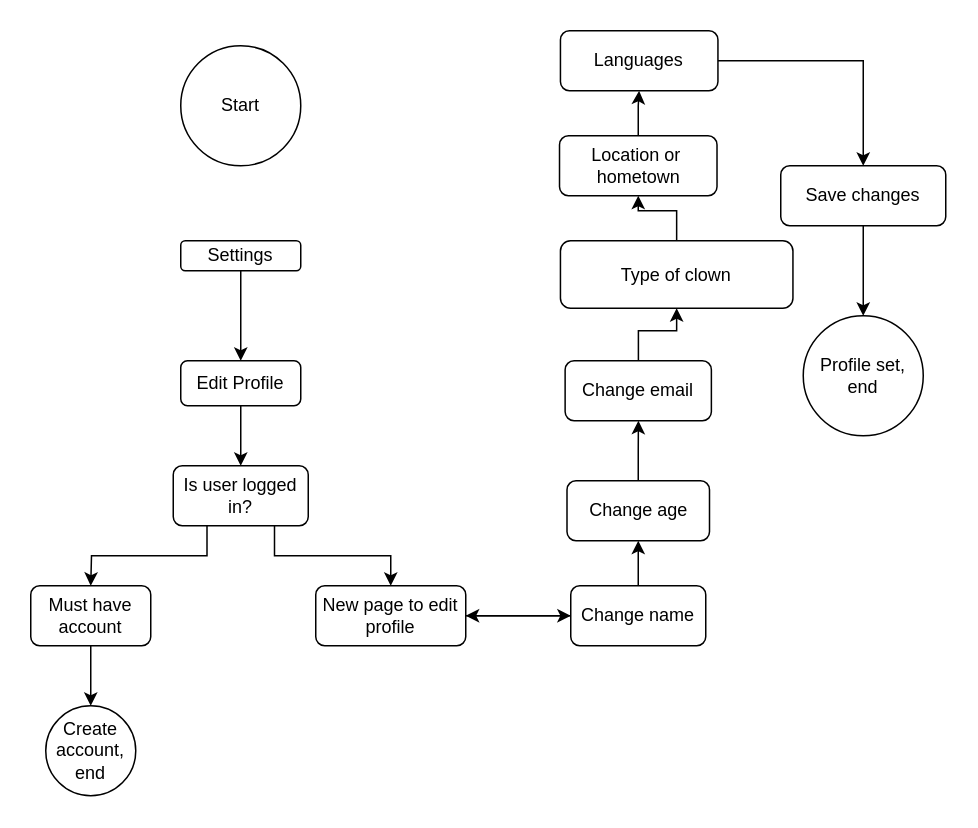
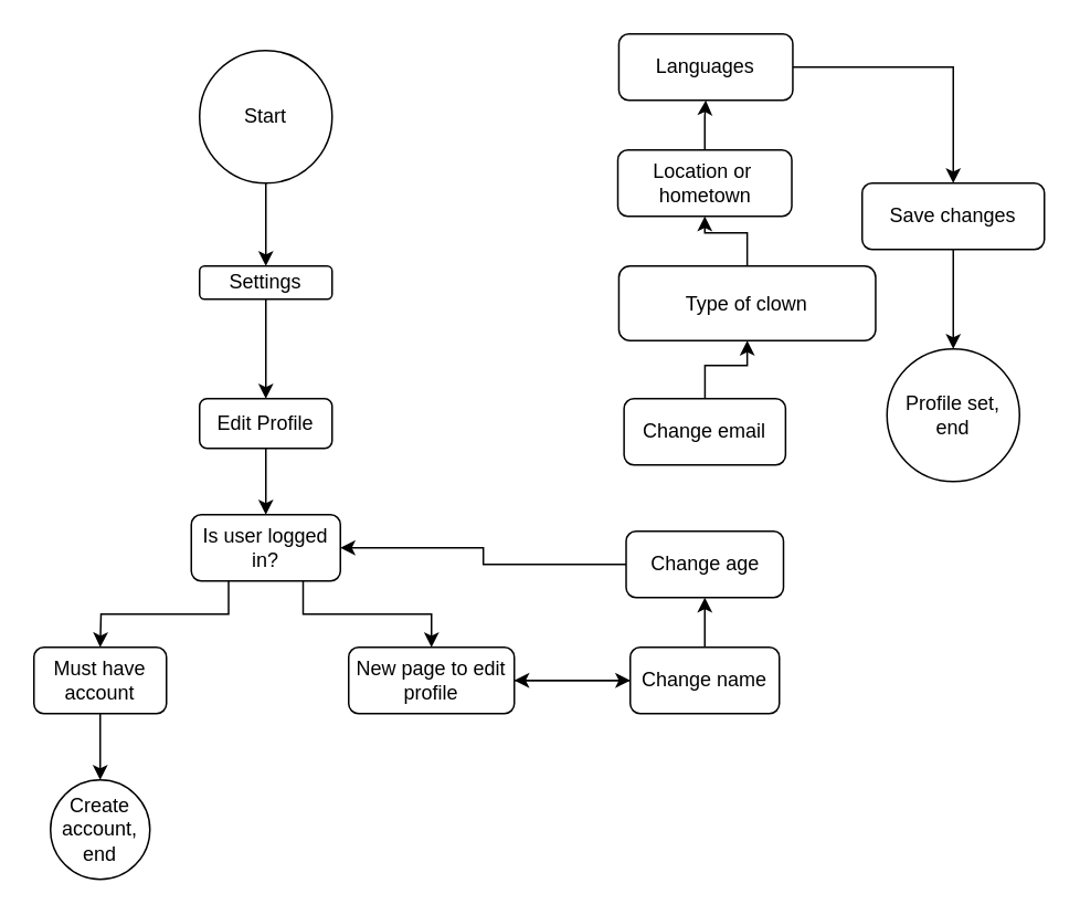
  <mxCell id="0" />
  <mxCell id="1" parent="0" />
+ <mxCell id="2" style="edgeStyle=orthogonalEdgeStyle;rounded=0;orthogonalLoop=1;jettySize=auto;html=1;" edge="1" parent="1" source="3" target="5"><mxGeometry relative="1" as="geometry"><mxPoint x="160" y="170" as="targetPoint" /></mxGeometry></mxCell>
  <mxCell id="3" value="Start" style="ellipse;whiteSpace=wrap;html=1;aspect=fixed;" vertex="1" parent="1"><mxGeometry x="120" y="30" width="80" height="80" as="geometry" /></mxCell>
  <mxCell id="4" style="edgeStyle=orthogonalEdgeStyle;rounded=0;orthogonalLoop=1;jettySize=auto;html=1;" edge="1" parent="1" source="5" target="7"><mxGeometry relative="1" as="geometry"><mxPoint x="160" y="240" as="targetPoint" /></mxGeometry></mxCell>
  <mxCell id="5" value="Settings" style="rounded=1;whiteSpace=wrap;html=1;" vertex="1" parent="1"><mxGeometry x="120" y="160" width="80" height="20" as="geometry" /></mxCell>
  <mxCell id="6" style="edgeStyle=orthogonalEdgeStyle;rounded=0;orthogonalLoop=1;jettySize=auto;html=1;" edge="1" parent="1" source="7" target="10"><mxGeometry relative="1" as="geometry"><mxPoint x="160" y="310" as="targetPoint" /></mxGeometry></mxCell>
  <mxCell id="7" value="Edit Profile" style="rounded=1;whiteSpace=wrap;html=1;" vertex="1" parent="1"><mxGeometry x="120" y="240" width="80" height="30" as="geometry" /></mxCell>
  <mxCell id="8" style="edgeStyle=orthogonalEdgeStyle;rounded=0;orthogonalLoop=1;jettySize=auto;html=1;exitX=0.25;exitY=1;exitDx=0;exitDy=0;" edge="1" parent="1" source="10"><mxGeometry relative="1" as="geometry"><mxPoint x="60" y="390" as="targetPoint" /></mxGeometry></mxCell>
  <mxCell id="9" style="edgeStyle=orthogonalEdgeStyle;rounded=0;orthogonalLoop=1;jettySize=auto;html=1;exitX=0.75;exitY=1;exitDx=0;exitDy=0;" edge="1" parent="1" source="10" target="15"><mxGeometry relative="1" as="geometry"><mxPoint x="260" y="390" as="targetPoint" /></mxGeometry></mxCell>
  <mxCell id="10" value="Is user logged in?" style="rounded=1;whiteSpace=wrap;html=1;" vertex="1" parent="1"><mxGeometry x="115" y="310" width="90" height="40" as="geometry" /></mxCell>
  <mxCell id="11" style="edgeStyle=orthogonalEdgeStyle;rounded=0;orthogonalLoop=1;jettySize=auto;html=1;" edge="1" parent="1" source="12" target="13"><mxGeometry relative="1" as="geometry"><mxPoint x="60" y="460" as="targetPoint" /></mxGeometry></mxCell>
  <mxCell id="12" value="Must have account" style="rounded=1;whiteSpace=wrap;html=1;" vertex="1" parent="1"><mxGeometry x="20" y="390" width="80" height="40" as="geometry" /></mxCell>
  <mxCell id="13" value="Create account, end" style="ellipse;whiteSpace=wrap;html=1;aspect=fixed;" vertex="1" parent="1"><mxGeometry x="30" y="470" width="60" height="60" as="geometry" /></mxCell>
  <mxCell id="14" style="edgeStyle=orthogonalEdgeStyle;rounded=0;orthogonalLoop=1;jettySize=auto;html=1;" edge="1" parent="1" source="15" target="18"><mxGeometry relative="1" as="geometry"><mxPoint x="380" y="410" as="targetPoint" /></mxGeometry></mxCell>
  <mxCell id="15" value="New page to edit profile" style="rounded=1;whiteSpace=wrap;html=1;" vertex="1" parent="1"><mxGeometry x="210" y="390" width="100" height="40" as="geometry" /></mxCell>
  <mxCell id="16" value="" style="edgeStyle=orthogonalEdgeStyle;rounded=0;orthogonalLoop=1;jettySize=auto;html=1;" edge="1" parent="1" source="18" target="15"><mxGeometry relative="1" as="geometry"><Array as="points"><mxPoint x="350" y="410" /><mxPoint x="350" y="410" /></Array></mxGeometry></mxCell>
  <mxCell id="17" value="" style="edgeStyle=orthogonalEdgeStyle;rounded=0;orthogonalLoop=1;jettySize=auto;html=1;" edge="1" parent="1" source="18" target="20"><mxGeometry relative="1" as="geometry" /></mxCell>
  <mxCell id="18" value="Change name" style="rounded=1;whiteSpace=wrap;html=1;" vertex="1" parent="1"><mxGeometry x="380" y="390" width="90" height="40" as="geometry" /></mxCell>
- <mxCell id="19" value="" style="edgeStyle=orthogonalEdgeStyle;rounded=0;orthogonalLoop=1;jettySize=auto;html=1;" edge="1" parent="1" source="20" target="22"><mxGeometry relative="1" as="geometry" /></mxCell>
+ <mxCell id="19" value="" style="edgeStyle=orthogonalEdgeStyle;rounded=0;orthogonalLoop=1;jettySize=auto;html=1;" edge="1" parent="1" source="20" target="10"><mxGeometry relative="1" as="geometry" /></mxCell>
  <mxCell id="20" value="Change age" style="whiteSpace=wrap;html=1;rounded=1;" vertex="1" parent="1"><mxGeometry x="377.5" y="320" width="95" height="40" as="geometry" /></mxCell>
  <mxCell id="21" value="" style="edgeStyle=orthogonalEdgeStyle;rounded=0;orthogonalLoop=1;jettySize=auto;html=1;" edge="1" parent="1" source="22" target="24"><mxGeometry relative="1" as="geometry" /></mxCell>
  <mxCell id="22" value="Change email" style="whiteSpace=wrap;html=1;rounded=1;" vertex="1" parent="1"><mxGeometry x="376.25" y="240" width="97.5" height="40" as="geometry" /></mxCell>
  <mxCell id="23" value="" style="edgeStyle=orthogonalEdgeStyle;rounded=0;orthogonalLoop=1;jettySize=auto;html=1;" edge="1" parent="1" source="24" target="26"><mxGeometry relative="1" as="geometry" /></mxCell>
  <mxCell id="24" value="Type of clown" style="whiteSpace=wrap;html=1;rounded=1;" vertex="1" parent="1"><mxGeometry x="373.13" y="160" width="155" height="45" as="geometry" /></mxCell>
  <mxCell id="25" value="" style="edgeStyle=orthogonalEdgeStyle;rounded=0;orthogonalLoop=1;jettySize=auto;html=1;" edge="1" parent="1" source="26" target="28"><mxGeometry relative="1" as="geometry" /></mxCell>
  <mxCell id="26" value="Location or&amp;nbsp;&lt;div&gt;hometown&lt;/div&gt;" style="whiteSpace=wrap;html=1;rounded=1;" vertex="1" parent="1"><mxGeometry x="372.51" y="90" width="105" height="40" as="geometry" /></mxCell>
  <mxCell id="27" style="edgeStyle=orthogonalEdgeStyle;rounded=0;orthogonalLoop=1;jettySize=auto;html=1;" edge="1" parent="1" source="28" target="30"><mxGeometry relative="1" as="geometry"><mxPoint x="570" y="120" as="targetPoint" /></mxGeometry></mxCell>
  <mxCell id="28" value="Languages" style="whiteSpace=wrap;html=1;rounded=1;" vertex="1" parent="1"><mxGeometry x="373.13" y="20" width="105" height="40" as="geometry" /></mxCell>
  <mxCell id="29" value="" style="edgeStyle=orthogonalEdgeStyle;rounded=0;orthogonalLoop=1;jettySize=auto;html=1;" edge="1" parent="1" source="30" target="31"><mxGeometry relative="1" as="geometry" /></mxCell>
  <mxCell id="30" value="Save changes" style="rounded=1;whiteSpace=wrap;html=1;" vertex="1" parent="1"><mxGeometry x="520" y="110" width="110" height="40" as="geometry" /></mxCell>
  <mxCell id="31" value="Profile set, end" style="ellipse;whiteSpace=wrap;html=1;rounded=1;" vertex="1" parent="1"><mxGeometry x="535" y="210" width="80" height="80" as="geometry" /></mxCell>
